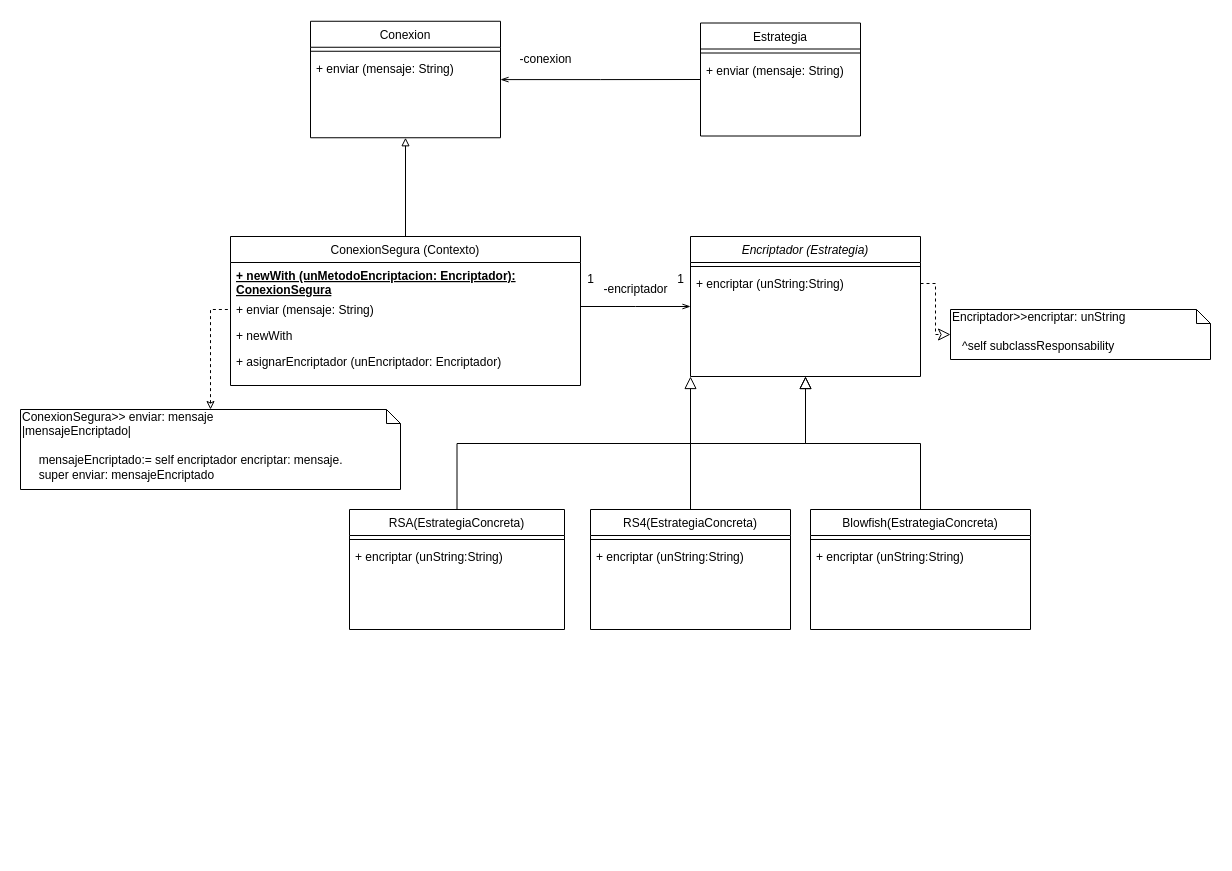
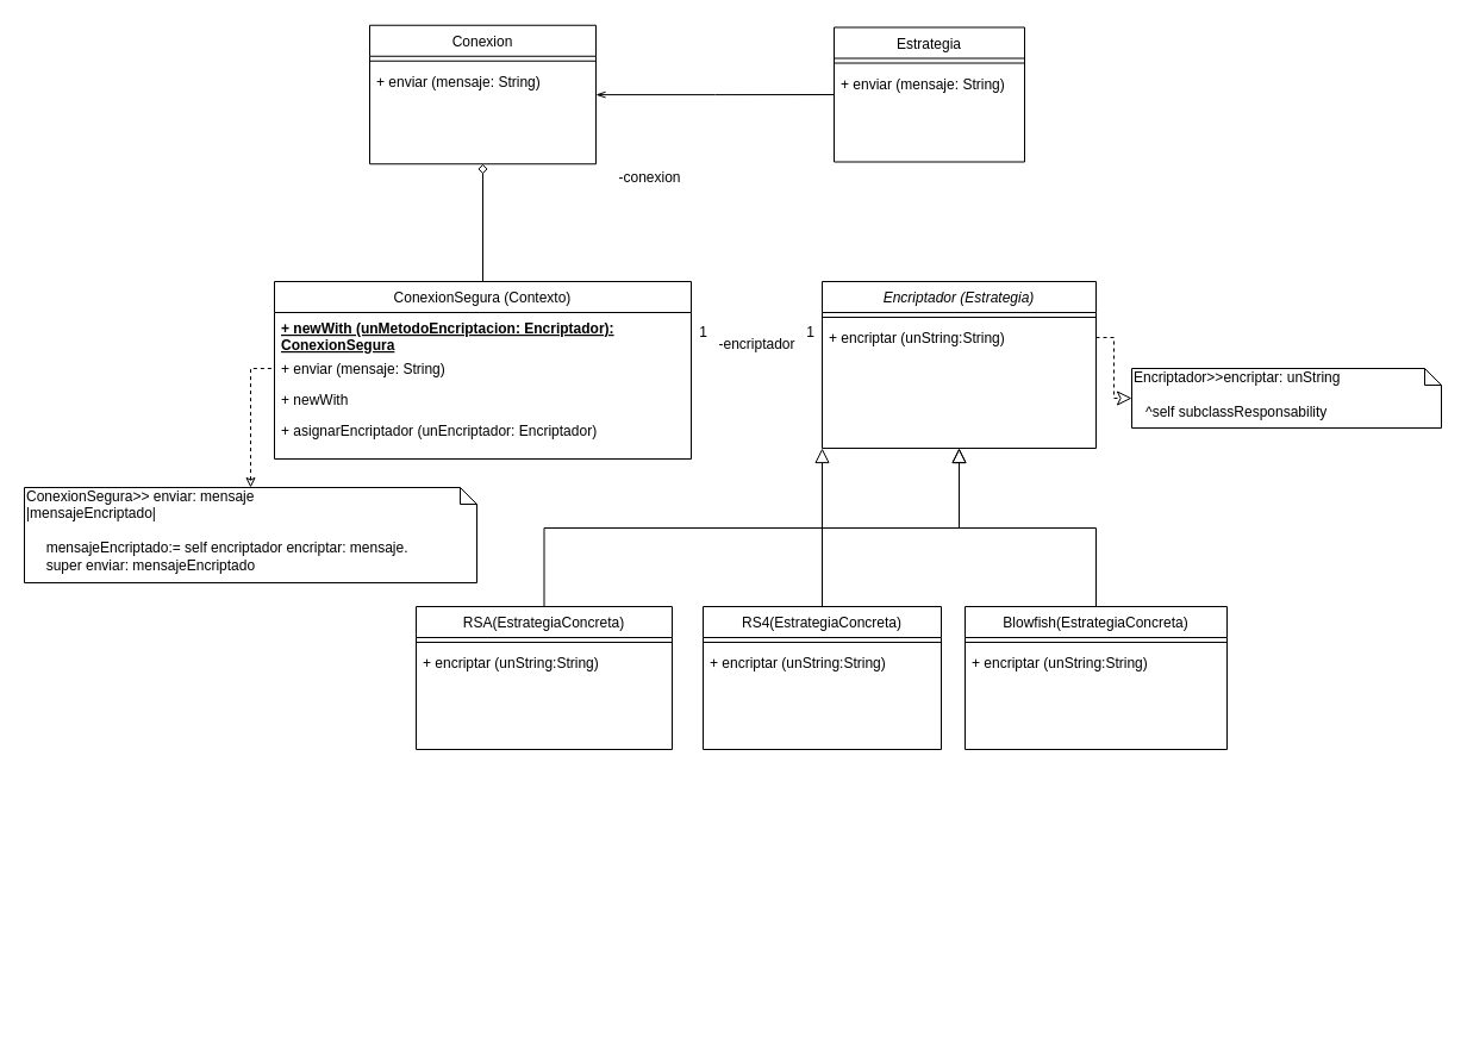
  <mxCell id="0" />
  <mxCell id="1" parent="0" />
  <mxCell id="2" value="" style="endArrow=block;endSize=10;endFill=0;shadow=0;strokeWidth=1;rounded=0;edgeStyle=elbowEdgeStyle;elbow=vertical;" parent="1" source="24" target="27" edge="1"><mxGeometry width="160" relative="1" as="geometry"><mxPoint x="410" y="202" as="sourcePoint" /><mxPoint x="410" y="202" as="targetPoint" /></mxGeometry></mxCell>
  <mxCell id="3" value="" style="endArrow=block;endSize=10;endFill=0;shadow=0;strokeWidth=1;rounded=0;edgeStyle=elbowEdgeStyle;elbow=vertical;" parent="1" source="33" target="27" edge="1"><mxGeometry width="160" relative="1" as="geometry"><mxPoint x="420" y="372" as="sourcePoint" /><mxPoint x="520" y="270" as="targetPoint" /></mxGeometry></mxCell>
- <mxCell id="4" value="" style="endArrow=none;shadow=0;strokeWidth=1;strokeColor=#000000;rounded=0;endFill=0;edgeStyle=elbowEdgeStyle;elbow=vertical;startArrow=openThin;startFill=0;" parent="1" source="27" target="19" edge="1"><mxGeometry x="0.5" y="41" relative="1" as="geometry"><mxPoint x="590" y="191" as="sourcePoint" /><mxPoint x="750" y="191" as="targetPoint" /><mxPoint x="-40" y="32" as="offset" /></mxGeometry></mxCell>
- <mxCell id="5" value="" style="edgeStyle=orthogonalEdgeStyle;rounded=0;orthogonalLoop=1;jettySize=auto;html=1;endArrow=block;endFill=0;" edge="1" parent="1" source="19" target="16"><mxGeometry relative="1" as="geometry" /></mxCell>
+ <mxCell id="5" value="" style="edgeStyle=orthogonalEdgeStyle;rounded=0;orthogonalLoop=1;jettySize=auto;html=1;endArrow=diamond;endFill=0;" edge="1" parent="1" source="19" target="16"><mxGeometry relative="1" as="geometry" /></mxCell>
  <mxCell id="6" value="" style="edgeStyle=orthogonalEdgeStyle;rounded=0;orthogonalLoop=1;jettySize=auto;html=1;endArrow=none;endFill=0;startArrow=openThin;startFill=0;" edge="1" parent="1" source="16" target="30"><mxGeometry relative="1" as="geometry" /></mxCell>
- <mxCell id="7" value="-conexion" style="text;html=1;align=center;verticalAlign=middle;resizable=0;points=[];autosize=1;" vertex="1" parent="1"><mxGeometry x="510" y="49" width="70" height="20" as="geometry" /></mxCell>
+ <mxCell id="7" value="-conexion" style="text;html=1;align=center;verticalAlign=middle;resizable=0;points=[];autosize=1;" vertex="1" parent="1"><mxGeometry x="510" y="139" width="70" height="20" as="geometry" /></mxCell>
  <mxCell id="8" value="-encriptador" style="text;html=1;align=center;verticalAlign=middle;resizable=0;points=[];autosize=1;" vertex="1" parent="1"><mxGeometry x="590" y="279" width="90" height="20" as="geometry" /></mxCell>
  <mxCell id="9" value="1" style="text;html=1;align=center;verticalAlign=middle;resizable=0;points=[];autosize=1;" vertex="1" parent="1"><mxGeometry x="580" y="269" width="20" height="20" as="geometry" /></mxCell>
  <mxCell id="10" style="edgeStyle=orthogonalEdgeStyle;rounded=0;orthogonalLoop=1;jettySize=auto;html=1;startArrow=classic;startFill=0;endArrow=none;endFill=0;endSize=10;dashed=1;" edge="1" parent="1" source="11" target="21"><mxGeometry relative="1" as="geometry" /></mxCell>
  <mxCell id="11" value="&lt;div&gt;ConexionSegura&amp;gt;&amp;gt; enviar: mensaje&lt;/div&gt;&lt;div&gt;|mensajeEncriptado|&lt;/div&gt;&lt;div&gt;&lt;br&gt;&lt;/div&gt;&lt;div&gt;&amp;nbsp;&amp;nbsp;&amp;nbsp;&amp;nbsp; mensajeEncriptado:= self encriptador encriptar: mensaje.&lt;/div&gt;&lt;div&gt;&amp;nbsp;&amp;nbsp;&amp;nbsp;&amp;nbsp; super enviar: mensajeEncriptado&lt;br&gt;&lt;/div&gt;" style="shape=note;whiteSpace=wrap;html=1;size=14;verticalAlign=top;align=left;spacingTop=-6;" vertex="1" parent="1"><mxGeometry x="20" y="409" width="380" height="80" as="geometry" /></mxCell>
  <mxCell id="12" value="" style="edgeStyle=elbowEdgeStyle;rounded=0;orthogonalLoop=1;jettySize=auto;html=1;startArrow=none;startFill=0;endArrow=block;endFill=0;endSize=10;" edge="1" parent="1" source="36" target="27"><mxGeometry relative="1" as="geometry"><mxPoint x="560.235" y="839" as="targetPoint" /><Array as="points"><mxPoint x="730" y="599" /><mxPoint x="740" y="579" /><mxPoint x="664" y="629" /><mxPoint x="690" y="849" /></Array></mxGeometry></mxCell>
  <mxCell id="13" value="1" style="text;html=1;align=center;verticalAlign=middle;resizable=0;points=[];autosize=1;" vertex="1" parent="1"><mxGeometry x="670" y="269" width="20" height="20" as="geometry" /></mxCell>
  <mxCell id="14" value="&lt;div&gt;Encriptador&amp;gt;&amp;gt;encriptar: unString&lt;br&gt;&lt;/div&gt;&lt;div&gt;&lt;br&gt;&lt;/div&gt;&lt;div&gt;&amp;nbsp;&amp;nbsp; ^self subclassResponsability&lt;br&gt;&lt;/div&gt;&lt;div&gt;&amp;nbsp;&amp;nbsp;&amp;nbsp; &lt;br&gt;&lt;/div&gt;" style="shape=note;whiteSpace=wrap;html=1;size=14;verticalAlign=top;align=left;spacingTop=-6;" vertex="1" parent="1"><mxGeometry x="950" y="309" width="260" height="50" as="geometry" /></mxCell>
  <mxCell id="15" style="edgeStyle=elbowEdgeStyle;rounded=0;orthogonalLoop=1;jettySize=auto;html=1;startArrow=none;startFill=0;endArrow=classic;endFill=0;endSize=10;dashed=1;" edge="1" parent="1" source="29" target="14"><mxGeometry relative="1" as="geometry" /></mxCell>
  <mxCell id="16" value="Conexion" style="swimlane;fontStyle=0;align=center;verticalAlign=top;childLayout=stackLayout;horizontal=1;startSize=26;horizontalStack=0;resizeParent=1;resizeLast=0;collapsible=1;marginBottom=0;rounded=0;shadow=0;strokeWidth=1;" vertex="1" parent="1"><mxGeometry x="310" y="20.75" width="190" height="116.5" as="geometry"><mxRectangle x="550" y="140" width="160" height="26" as="alternateBounds" /></mxGeometry></mxCell>
  <mxCell id="17" value="" style="line;html=1;strokeWidth=1;align=left;verticalAlign=middle;spacingTop=-1;spacingLeft=3;spacingRight=3;rotatable=0;labelPosition=right;points=[];portConstraint=eastwest;" vertex="1" parent="16"><mxGeometry y="26" width="190" height="8" as="geometry" /></mxCell>
  <mxCell id="18" value="+ enviar (mensaje: String)" style="text;align=left;verticalAlign=top;spacingLeft=4;spacingRight=4;overflow=hidden;rotatable=0;points=[[0,0.5],[1,0.5]];portConstraint=eastwest;" vertex="1" parent="16"><mxGeometry y="34" width="190" height="26" as="geometry" /></mxCell>
  <mxCell id="19" value="ConexionSegura (Contexto)" style="swimlane;fontStyle=0;align=center;verticalAlign=top;childLayout=stackLayout;horizontal=1;startSize=26;horizontalStack=0;resizeParent=1;resizeLast=0;collapsible=1;marginBottom=0;rounded=0;shadow=0;strokeWidth=1;" parent="1" vertex="1"><mxGeometry x="230" y="236" width="350" height="149" as="geometry"><mxRectangle x="-10" y="400" width="160" height="26" as="alternateBounds" /></mxGeometry></mxCell>
  <mxCell id="20" value="+ newWith (unMetodoEncriptacion: Encriptador):&#10; ConexionSegura" style="text;align=left;verticalAlign=top;spacingLeft=4;spacingRight=4;overflow=hidden;rotatable=0;points=[[0,0.5],[1,0.5]];portConstraint=eastwest;fontStyle=5" vertex="1" parent="19"><mxGeometry y="26" width="350" height="34" as="geometry" /></mxCell>
  <mxCell id="21" value="+ enviar (mensaje: String)" style="text;align=left;verticalAlign=top;spacingLeft=4;spacingRight=4;overflow=hidden;rotatable=0;points=[[0,0.5],[1,0.5]];portConstraint=eastwest;" vertex="1" parent="19"><mxGeometry y="60" width="350" height="26" as="geometry" /></mxCell>
  <mxCell id="22" value="+ newWith" style="text;align=left;verticalAlign=top;spacingLeft=4;spacingRight=4;overflow=hidden;rotatable=0;points=[[0,0.5],[1,0.5]];portConstraint=eastwest;" vertex="1" parent="19"><mxGeometry y="86" width="350" height="26" as="geometry" /></mxCell>
  <mxCell id="23" value="+ asignarEncriptador (unEncriptador: Encriptador)" style="text;align=left;verticalAlign=top;spacingLeft=4;spacingRight=4;overflow=hidden;rotatable=0;points=[[0,0.5],[1,0.5]];portConstraint=eastwest;" vertex="1" parent="19"><mxGeometry y="112" width="350" height="26" as="geometry" /></mxCell>
  <mxCell id="24" value="RSA(EstrategiaConcreta)" style="swimlane;fontStyle=0;align=center;verticalAlign=top;childLayout=stackLayout;horizontal=1;startSize=26;horizontalStack=0;resizeParent=1;resizeLast=0;collapsible=1;marginBottom=0;rounded=0;shadow=0;strokeWidth=1;" parent="1" vertex="1"><mxGeometry x="349" y="509" width="215" height="120" as="geometry"><mxRectangle x="130" y="380" width="160" height="26" as="alternateBounds" /></mxGeometry></mxCell>
  <mxCell id="25" value="" style="line;html=1;strokeWidth=1;align=left;verticalAlign=middle;spacingTop=-1;spacingLeft=3;spacingRight=3;rotatable=0;labelPosition=right;points=[];portConstraint=eastwest;" parent="24" vertex="1"><mxGeometry y="26" width="215" height="8" as="geometry" /></mxCell>
  <mxCell id="26" value="+ encriptar (unString:String)" style="text;align=left;verticalAlign=top;spacingLeft=4;spacingRight=4;overflow=hidden;rotatable=0;points=[[0,0.5],[1,0.5]];portConstraint=eastwest;" vertex="1" parent="24"><mxGeometry y="34" width="215" height="26" as="geometry" /></mxCell>
  <mxCell id="27" value="Encriptador (Estrategia)" style="swimlane;fontStyle=2;align=center;verticalAlign=top;childLayout=stackLayout;horizontal=1;startSize=26;horizontalStack=0;resizeParent=1;resizeLast=0;collapsible=1;marginBottom=0;rounded=0;shadow=0;strokeWidth=1;" parent="1" vertex="1"><mxGeometry x="690" y="236" width="230" height="140" as="geometry"><mxRectangle x="440" y="430" width="160" height="26" as="alternateBounds" /></mxGeometry></mxCell>
  <mxCell id="28" value="" style="line;html=1;strokeWidth=1;align=left;verticalAlign=middle;spacingTop=-1;spacingLeft=3;spacingRight=3;rotatable=0;labelPosition=right;points=[];portConstraint=eastwest;" parent="27" vertex="1"><mxGeometry y="26" width="230" height="8" as="geometry" /></mxCell>
  <mxCell id="29" value="+ encriptar (unString:String)" style="text;align=left;verticalAlign=top;spacingLeft=4;spacingRight=4;overflow=hidden;rotatable=0;points=[[0,0.5],[1,0.5]];portConstraint=eastwest;" vertex="1" parent="27"><mxGeometry y="34" width="230" height="26" as="geometry" /></mxCell>
  <mxCell id="30" value="Estrategia" style="swimlane;fontStyle=0;align=center;verticalAlign=top;childLayout=stackLayout;horizontal=1;startSize=26;horizontalStack=0;resizeParent=1;resizeLast=0;collapsible=1;marginBottom=0;rounded=0;shadow=0;strokeWidth=1;" vertex="1" parent="1"><mxGeometry x="700" y="22.5" width="160" height="113" as="geometry"><mxRectangle x="550" y="140" width="160" height="26" as="alternateBounds" /></mxGeometry></mxCell>
  <mxCell id="31" value="" style="line;html=1;strokeWidth=1;align=left;verticalAlign=middle;spacingTop=-1;spacingLeft=3;spacingRight=3;rotatable=0;labelPosition=right;points=[];portConstraint=eastwest;" vertex="1" parent="30"><mxGeometry y="26" width="160" height="8" as="geometry" /></mxCell>
  <mxCell id="32" value="+ enviar (mensaje: String)" style="text;align=left;verticalAlign=top;spacingLeft=4;spacingRight=4;overflow=hidden;rotatable=0;points=[[0,0.5],[1,0.5]];portConstraint=eastwest;" vertex="1" parent="30"><mxGeometry y="34" width="160" height="26" as="geometry" /></mxCell>
  <mxCell id="33" value="Blowfish(EstrategiaConcreta)" style="swimlane;fontStyle=0;align=center;verticalAlign=top;childLayout=stackLayout;horizontal=1;startSize=26;horizontalStack=0;resizeParent=1;resizeLast=0;collapsible=1;marginBottom=0;rounded=0;shadow=0;strokeWidth=1;" parent="1" vertex="1"><mxGeometry x="810" y="509" width="220" height="120" as="geometry"><mxRectangle x="340" y="380" width="170" height="26" as="alternateBounds" /></mxGeometry></mxCell>
  <mxCell id="34" value="" style="line;html=1;strokeWidth=1;align=left;verticalAlign=middle;spacingTop=-1;spacingLeft=3;spacingRight=3;rotatable=0;labelPosition=right;points=[];portConstraint=eastwest;" parent="33" vertex="1"><mxGeometry y="26" width="220" height="8" as="geometry" /></mxCell>
  <mxCell id="35" value="+ encriptar (unString:String)" style="text;align=left;verticalAlign=top;spacingLeft=4;spacingRight=4;overflow=hidden;rotatable=0;points=[[0,0.5],[1,0.5]];portConstraint=eastwest;" vertex="1" parent="33"><mxGeometry y="34" width="220" height="26" as="geometry" /></mxCell>
  <mxCell id="36" value="RS4(EstrategiaConcreta)" style="swimlane;fontStyle=0;align=center;verticalAlign=top;childLayout=stackLayout;horizontal=1;startSize=26;horizontalStack=0;resizeParent=1;resizeLast=0;collapsible=1;marginBottom=0;rounded=0;shadow=0;strokeWidth=1;" vertex="1" parent="1"><mxGeometry x="590" y="509" width="200" height="120" as="geometry"><mxRectangle x="130" y="380" width="160" height="26" as="alternateBounds" /></mxGeometry></mxCell>
  <mxCell id="37" value="" style="line;html=1;strokeWidth=1;align=left;verticalAlign=middle;spacingTop=-1;spacingLeft=3;spacingRight=3;rotatable=0;labelPosition=right;points=[];portConstraint=eastwest;" vertex="1" parent="36"><mxGeometry y="26" width="200" height="8" as="geometry" /></mxCell>
  <mxCell id="38" value="+ encriptar (unString:String)" style="text;align=left;verticalAlign=top;spacingLeft=4;spacingRight=4;overflow=hidden;rotatable=0;points=[[0,0.5],[1,0.5]];portConstraint=eastwest;" vertex="1" parent="36"><mxGeometry y="34" width="200" height="26" as="geometry" /></mxCell>
